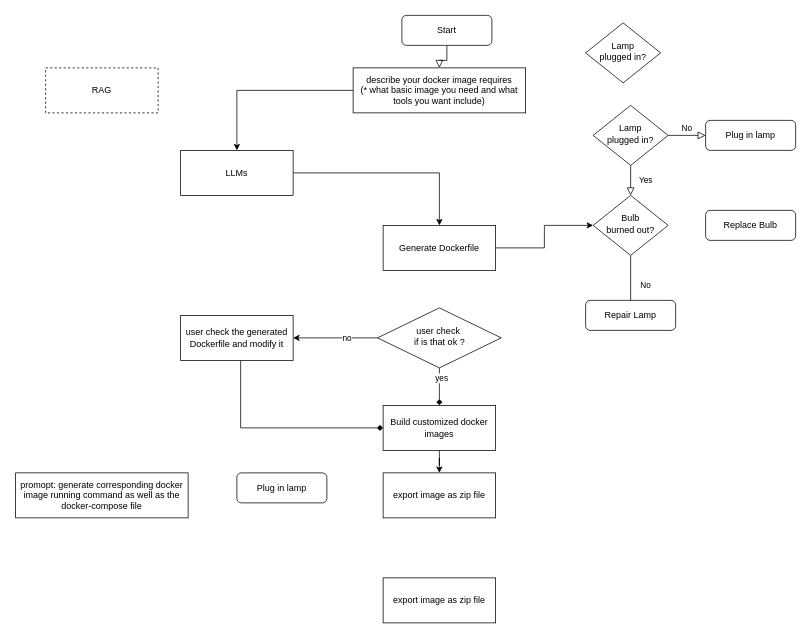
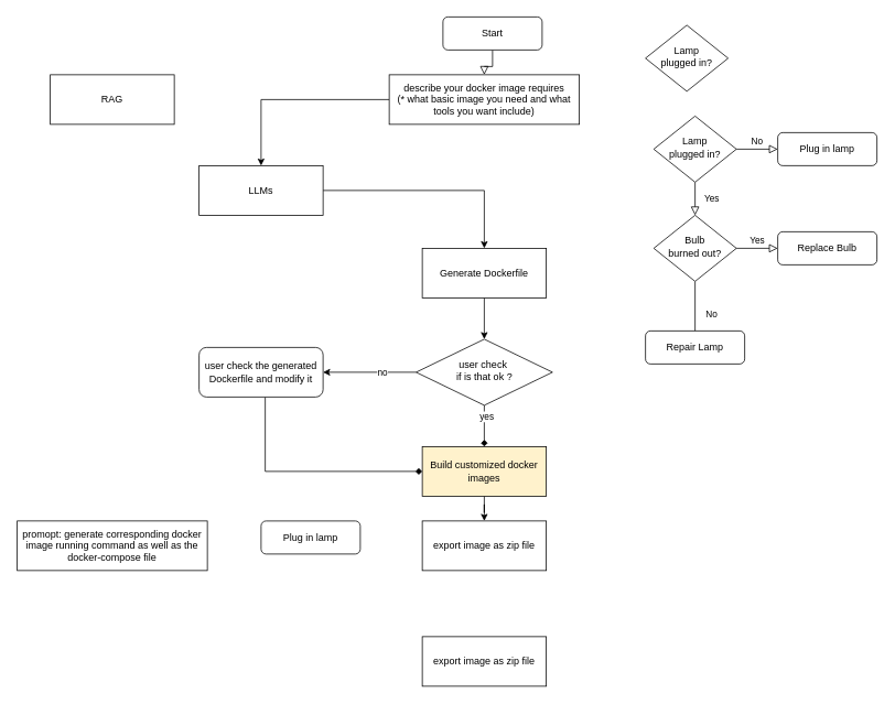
  <mxCell id="0" />
  <mxCell id="1" parent="0" />
  <mxCell id="2" value="" style="rounded=0;html=1;jettySize=auto;orthogonalLoop=1;fontSize=11;endArrow=block;endFill=0;endSize=8;strokeWidth=1;shadow=0;labelBackgroundColor=none;edgeStyle=orthogonalEdgeStyle;entryX=0.5;entryY=0;entryDx=0;entryDy=0;" parent="1" source="3" target="14" edge="1"><mxGeometry relative="1" as="geometry" /></mxCell>
  <mxCell id="3" value="Start" style="rounded=1;whiteSpace=wrap;html=1;fontSize=12;glass=0;strokeWidth=1;shadow=0;" parent="1" vertex="1"><mxGeometry x="535" y="20" width="120" height="40" as="geometry" /></mxCell>
  <mxCell id="4" value="Yes" style="rounded=0;html=1;jettySize=auto;orthogonalLoop=1;fontSize=11;endArrow=block;endFill=0;endSize=8;strokeWidth=1;shadow=0;labelBackgroundColor=none;edgeStyle=orthogonalEdgeStyle;" parent="1" source="6" target="10" edge="1"><mxGeometry y="20" relative="1" as="geometry"><mxPoint as="offset" /></mxGeometry></mxCell>
  <mxCell id="5" value="No" style="edgeStyle=orthogonalEdgeStyle;rounded=0;html=1;jettySize=auto;orthogonalLoop=1;fontSize=11;endArrow=block;endFill=0;endSize=8;strokeWidth=1;shadow=0;labelBackgroundColor=none;" parent="1" source="6" target="7" edge="1"><mxGeometry y="10" relative="1" as="geometry"><mxPoint as="offset" /></mxGeometry></mxCell>
  <mxCell id="6" value="Lamp&lt;br&gt;plugged in?" style="rhombus;whiteSpace=wrap;html=1;shadow=0;fontFamily=Helvetica;fontSize=12;align=center;strokeWidth=1;spacing=6;spacingTop=-4;" parent="1" vertex="1"><mxGeometry x="790" y="140" width="100" height="80" as="geometry" /></mxCell>
  <mxCell id="7" value="Plug in lamp" style="rounded=1;whiteSpace=wrap;html=1;fontSize=12;glass=0;strokeWidth=1;shadow=0;" parent="1" vertex="1"><mxGeometry x="940" y="160" width="120" height="40" as="geometry" /></mxCell>
  <mxCell id="8" value="No" style="rounded=0;html=1;jettySize=auto;orthogonalLoop=1;fontSize=11;endArrow=none;endFill=0;endSize=8;strokeWidth=1;shadow=0;labelBackgroundColor=none;edgeStyle=orthogonalEdgeStyle;" parent="1" source="10" target="11" edge="1"><mxGeometry x="0.333" y="20" relative="1" as="geometry"><mxPoint as="offset" /></mxGeometry></mxCell>
+ <mxCell id="9" value="Yes" style="edgeStyle=orthogonalEdgeStyle;rounded=0;html=1;jettySize=auto;orthogonalLoop=1;fontSize=11;endArrow=block;endFill=0;endSize=8;strokeWidth=1;shadow=0;labelBackgroundColor=none;" parent="1" source="10" target="12" edge="1"><mxGeometry y="10" relative="1" as="geometry"><mxPoint as="offset" /></mxGeometry></mxCell>
  <mxCell id="10" value="Bulb&lt;br&gt;burned out?" style="rhombus;whiteSpace=wrap;html=1;shadow=0;fontFamily=Helvetica;fontSize=12;align=center;strokeWidth=1;spacing=6;spacingTop=-4;" parent="1" vertex="1"><mxGeometry x="790" y="260" width="100" height="80" as="geometry" /></mxCell>
  <mxCell id="11" value="Repair Lamp" style="rounded=1;whiteSpace=wrap;html=1;fontSize=12;glass=0;strokeWidth=1;shadow=0;" parent="1" vertex="1"><mxGeometry x="780" y="400" width="120" height="40" as="geometry" /></mxCell>
  <mxCell id="12" value="Replace Bulb" style="rounded=1;whiteSpace=wrap;html=1;fontSize=12;glass=0;strokeWidth=1;shadow=0;" parent="1" vertex="1"><mxGeometry x="940" y="280" width="120" height="40" as="geometry" /></mxCell>
  <mxCell id="13" style="edgeStyle=orthogonalEdgeStyle;rounded=0;orthogonalLoop=1;jettySize=auto;html=1;entryX=0.5;entryY=0;entryDx=0;entryDy=0;" edge="1" parent="1" source="14" target="18"><mxGeometry relative="1" as="geometry" /></mxCell>
  <mxCell id="14" value="describe your docker image requires&lt;div&gt;(* what basic image you need and what tools you want include)&lt;/div&gt;" style="rounded=0;whiteSpace=wrap;html=1;" vertex="1" parent="1"><mxGeometry x="470" y="90" width="230" height="60" as="geometry" /></mxCell>
  <mxCell id="15" value="Plug in lamp" style="rounded=1;whiteSpace=wrap;html=1;fontSize=12;glass=0;strokeWidth=1;shadow=0;" vertex="1" parent="1"><mxGeometry x="315" y="630" width="120" height="40" as="geometry" /></mxCell>
  <mxCell id="16" value="Lamp&lt;br&gt;plugged in?" style="rhombus;whiteSpace=wrap;html=1;shadow=0;fontFamily=Helvetica;fontSize=12;align=center;strokeWidth=1;spacing=6;spacingTop=-4;" vertex="1" parent="1"><mxGeometry x="780" y="30" width="100" height="80" as="geometry" /></mxCell>
  <mxCell id="17" style="edgeStyle=orthogonalEdgeStyle;rounded=0;orthogonalLoop=1;jettySize=auto;html=1;entryX=0.5;entryY=0;entryDx=0;entryDy=0;" edge="1" parent="1" source="18" target="21"><mxGeometry relative="1" as="geometry" /></mxCell>
  <mxCell id="18" value="LLMs" style="rounded=0;whiteSpace=wrap;html=1;" vertex="1" parent="1"><mxGeometry x="240" y="200" width="150" height="60" as="geometry" /></mxCell>
- <mxCell id="19" value="RAG" style="rounded=0;whiteSpace=wrap;html=1;dashed=1;" vertex="1" parent="1"><mxGeometry x="60" y="90" width="150" height="60" as="geometry" /></mxCell>
- <mxCell id="20" style="edgeStyle=orthogonalEdgeStyle;rounded=0;orthogonalLoop=1;jettySize=auto;html=1;" edge="1" parent="1" source="21" target="10"><mxGeometry relative="1" as="geometry" /></mxCell>
+ <mxCell id="19" value="RAG" style="rounded=0;whiteSpace=wrap;html=1;" vertex="1" parent="1"><mxGeometry x="60" y="90" width="150" height="60" as="geometry" /></mxCell>
+ <mxCell id="20" style="edgeStyle=orthogonalEdgeStyle;rounded=0;orthogonalLoop=1;jettySize=auto;html=1;entryX=0.5;entryY=0;entryDx=0;entryDy=0;" edge="1" parent="1" source="21" target="28"><mxGeometry relative="1" as="geometry" /></mxCell>
  <mxCell id="21" value="Generate Dockerfile" style="rounded=0;whiteSpace=wrap;html=1;" vertex="1" parent="1"><mxGeometry x="510" y="300" width="150" height="60" as="geometry" /></mxCell>
  <mxCell id="22" style="edgeStyle=orthogonalEdgeStyle;rounded=0;orthogonalLoop=1;jettySize=auto;html=1;entryX=0;entryY=0.5;entryDx=0;entryDy=0;endArrow=diamond;" edge="1" parent="1" source="23" target="30"><mxGeometry relative="1" as="geometry"><Array as="points"><mxPoint x="320" y="570" /></Array></mxGeometry></mxCell>
- <mxCell id="23" value="user check the generated Dockerfile and modify it" style="rounded=0;whiteSpace=wrap;html=1;" vertex="1" parent="1"><mxGeometry x="240" y="420" width="150" height="60" as="geometry" /></mxCell>
+ <mxCell id="23" value="user check the generated Dockerfile and modify it" style="whiteSpace=wrap;html=1;rounded=1;" vertex="1" parent="1"><mxGeometry x="240" y="420" width="150" height="60" as="geometry" /></mxCell>
  <mxCell id="24" style="edgeStyle=orthogonalEdgeStyle;rounded=0;orthogonalLoop=1;jettySize=auto;html=1;entryX=0.5;entryY=0;entryDx=0;entryDy=0;endArrow=diamond;" edge="1" parent="1" source="28" target="30"><mxGeometry relative="1" as="geometry" /></mxCell>
  <mxCell id="25" value="yes" style="edgeLabel;html=1;align=center;verticalAlign=middle;resizable=0;points=[];" vertex="1" connectable="0" parent="24"><mxGeometry x="-0.499" y="2" relative="1" as="geometry"><mxPoint as="offset" /></mxGeometry></mxCell>
  <mxCell id="26" style="edgeStyle=orthogonalEdgeStyle;rounded=0;orthogonalLoop=1;jettySize=auto;html=1;entryX=1;entryY=0.5;entryDx=0;entryDy=0;" edge="1" parent="1" source="28" target="23"><mxGeometry relative="1" as="geometry" /></mxCell>
  <mxCell id="27" value="no" style="edgeLabel;html=1;align=center;verticalAlign=middle;resizable=0;points=[];" vertex="1" connectable="0" parent="26"><mxGeometry x="-0.277" relative="1" as="geometry"><mxPoint as="offset" /></mxGeometry></mxCell>
  <mxCell id="28" value="user check&amp;nbsp;&lt;div&gt;if is that ok ?&lt;/div&gt;" style="rhombus;whiteSpace=wrap;html=1;shadow=0;fontFamily=Helvetica;fontSize=12;align=center;strokeWidth=1;spacing=6;spacingTop=-4;" vertex="1" parent="1"><mxGeometry x="502.5" y="410" width="165" height="80" as="geometry" /></mxCell>
  <mxCell id="29" style="edgeStyle=orthogonalEdgeStyle;rounded=0;orthogonalLoop=1;jettySize=auto;html=1;" edge="1" parent="1" source="30" target="31"><mxGeometry relative="1" as="geometry" /></mxCell>
- <mxCell id="30" value="Build customized docker images" style="rounded=0;whiteSpace=wrap;html=1;" vertex="1" parent="1"><mxGeometry x="510" y="540" width="150" height="60" as="geometry" /></mxCell>
+ <mxCell id="30" value="Build customized docker images" style="rounded=0;whiteSpace=wrap;html=1;fillColor=#fff2cc;" vertex="1" parent="1"><mxGeometry x="510" y="540" width="150" height="60" as="geometry" /></mxCell>
  <mxCell id="31" value="export image as zip file" style="rounded=0;whiteSpace=wrap;html=1;" vertex="1" parent="1"><mxGeometry x="510" y="630" width="150" height="60" as="geometry" /></mxCell>
  <mxCell id="32" value="export image as zip file" style="rounded=0;whiteSpace=wrap;html=1;" vertex="1" parent="1"><mxGeometry x="510" y="770" width="150" height="60" as="geometry" /></mxCell>
  <mxCell id="33" value="promopt: generate corresponding docker image running command as well as the docker-compose file" style="rounded=0;whiteSpace=wrap;html=1;" vertex="1" parent="1"><mxGeometry x="20" y="630" width="230" height="60" as="geometry" /></mxCell>
